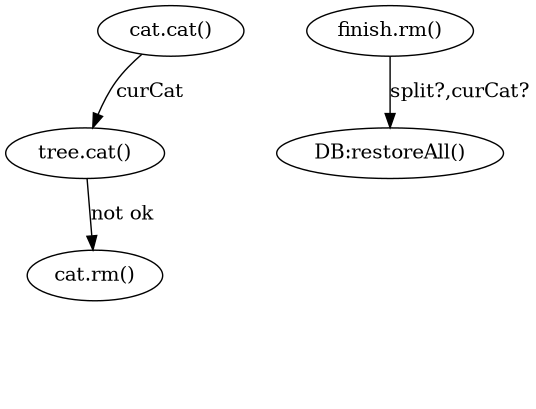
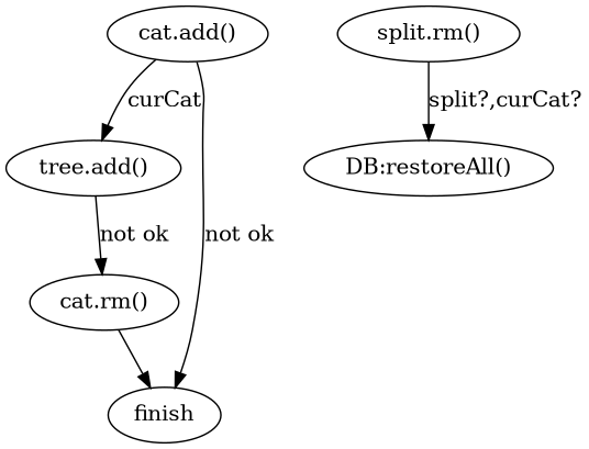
  digraph {
-   "cat.add()" [label="cat.cat()"]
-   "tree.add()" [label="tree.cat()"]
+   "cat.add()"
+   "tree.add()"
+   finish
    "cat.rm()"
-   "split.rm()" [label="finish.rm()"]
+   "split.rm()"
    "DB:restoreAll()"
    "cat.add()" -> "tree.add()" [label=curCat]
+   "cat.add()" -> finish [label="not ok"]
    "tree.add()" -> "cat.rm()" [label="not ok"]
+   "cat.rm()" -> finish
    "split.rm()" -> "DB:restoreAll()" [label="split?,curCat?"]
  }
